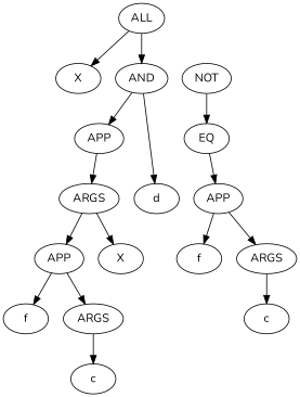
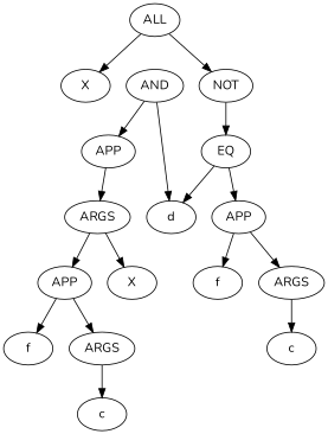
  digraph {
    fontname=Nunito
    node [fontname=Nunito]
    edge [fontname=Nunito]
    n1 [label=ALL]
    n2 [label=X]
    n3 [label=AND]
    n4 [label=APP]
    n5 [label=d]
    n6 [label=ARGS]
    n7 [label=NOT]
    n8 [label=EQ]
    n9 [label=APP]
    n10 [label=X]
    n11 [label=f]
    n12 [label=ARGS]
    n13 [label=c]
    n14 [label=APP]
    n15 [label=f]
    n16 [label=ARGS]
    n17 [label=c]
    n1 -> n2
-   n1 -> n3
+   n1 -> n7
    n3 -> n4
    n3 -> n5
    n4 -> n6
    n6 -> n9
    n6 -> n10
    n7 -> n8
+   n8 -> n5
    n8 -> n14
    n9 -> n11
    n9 -> n12
    n12 -> n13
    n14 -> n15
    n14 -> n16
    n16 -> n17
  }
